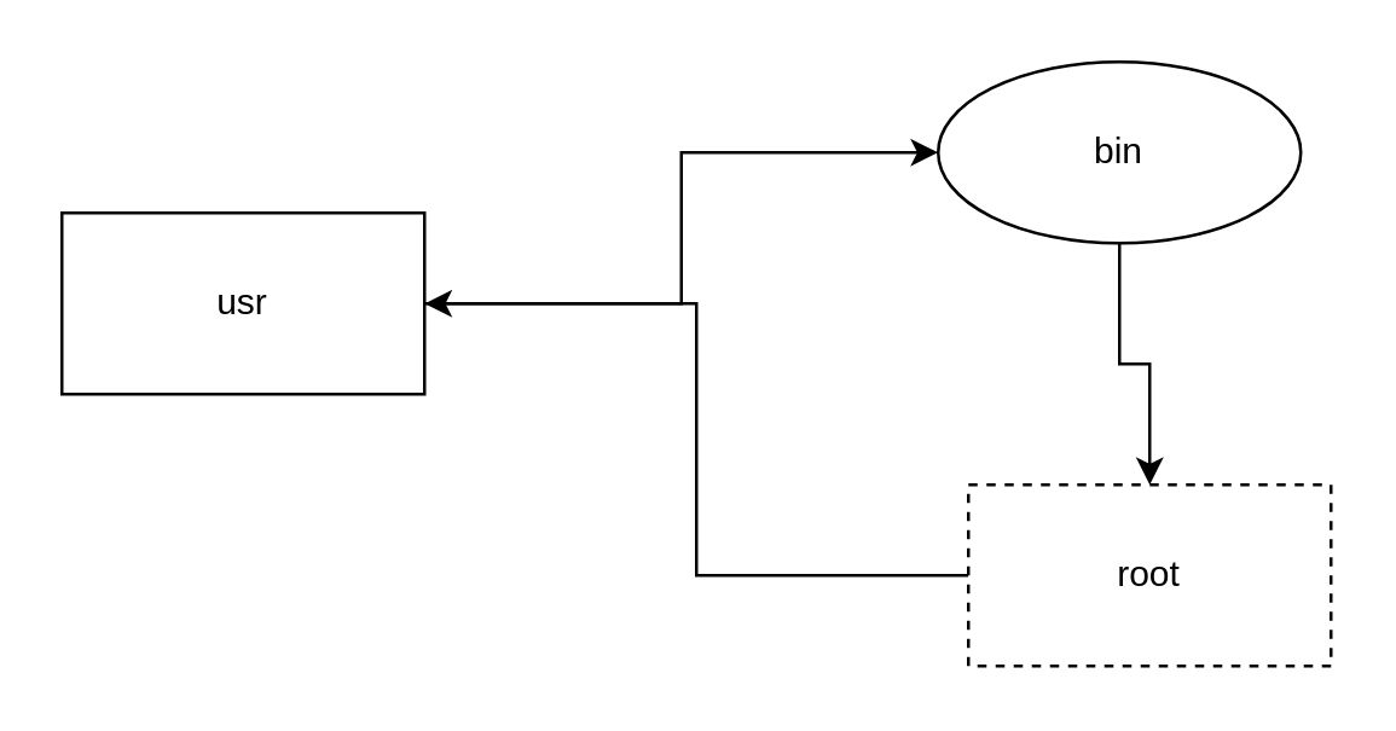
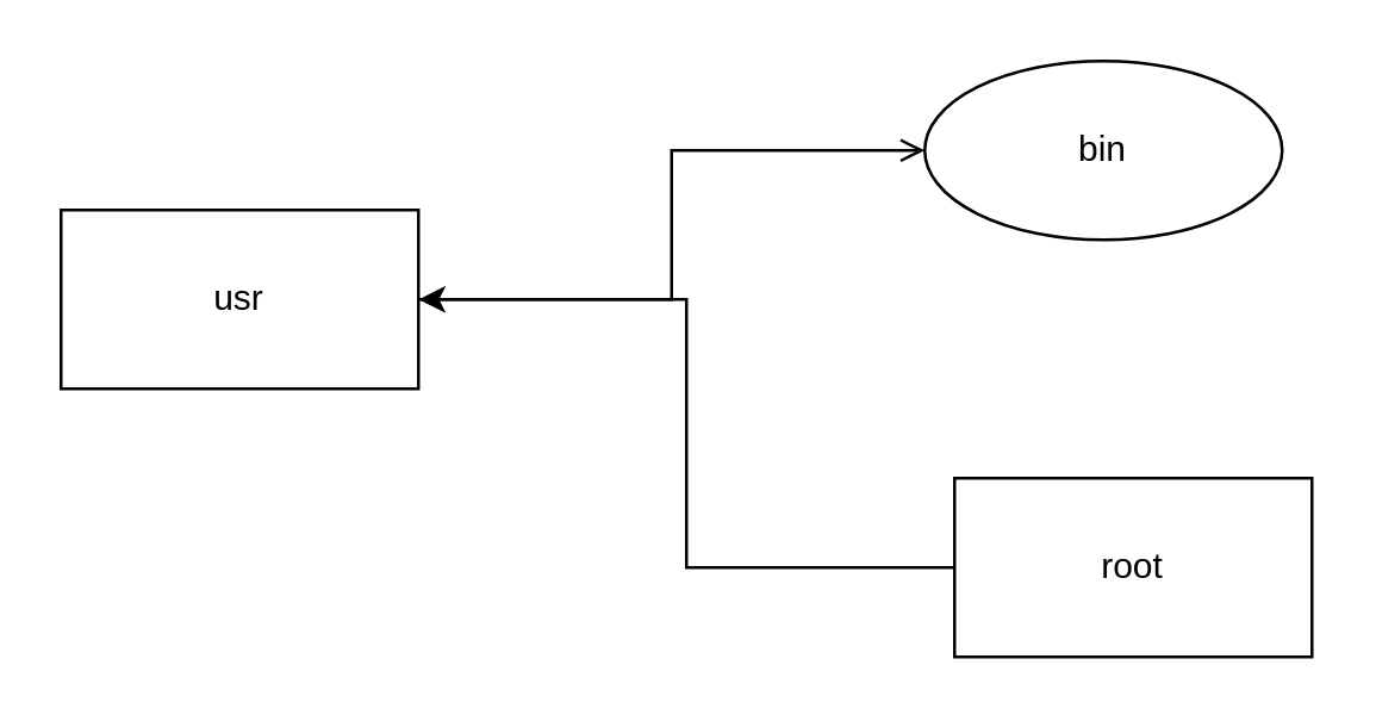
  <mxCell id="0" />
  <mxCell id="1" parent="0" />
- <mxCell id="2" style="edgeStyle=orthogonalEdgeStyle;rounded=0;orthogonalLoop=1;jettySize=auto;html=1;exitX=1;exitY=0.5;exitDx=0;exitDy=0;entryX=0;entryY=0.5;entryDx=0;entryDy=0;" edge="1" parent="1" source="3" target="5"><mxGeometry relative="1" as="geometry" /></mxCell>
+ <mxCell id="2" style="edgeStyle=orthogonalEdgeStyle;rounded=0;orthogonalLoop=1;jettySize=auto;html=1;exitX=1;exitY=0.5;exitDx=0;exitDy=0;entryX=0;entryY=0.5;entryDx=0;entryDy=0;endArrow=open;" edge="1" parent="1" source="3" target="5"><mxGeometry relative="1" as="geometry" /></mxCell>
  <mxCell id="3" value="usr" style="rounded=0;whiteSpace=wrap;html=1;" vertex="1" parent="1"><mxGeometry x="20" y="70" width="120" height="60" as="geometry" /></mxCell>
- <mxCell id="4" style="edgeStyle=orthogonalEdgeStyle;rounded=0;orthogonalLoop=1;jettySize=auto;html=1;exitX=0.5;exitY=1;exitDx=0;exitDy=0;entryX=0.5;entryY=0;entryDx=0;entryDy=0;" edge="1" parent="1" source="5" target="7"><mxGeometry relative="1" as="geometry" /></mxCell>
  <mxCell id="5" value="bin" style="ellipse;whiteSpace=wrap;html=1;" vertex="1" parent="1"><mxGeometry x="310" y="20" width="120" height="60" as="geometry" /></mxCell>
  <mxCell id="6" style="edgeStyle=orthogonalEdgeStyle;rounded=0;orthogonalLoop=1;jettySize=auto;html=1;exitX=0;exitY=0.5;exitDx=0;exitDy=0;entryX=1;entryY=0.5;entryDx=0;entryDy=0;" edge="1" parent="1" source="7" target="3"><mxGeometry relative="1" as="geometry" /></mxCell>
- <mxCell id="7" value="root" style="rounded=0;whiteSpace=wrap;html=1;dashed=1;" vertex="1" parent="1"><mxGeometry x="320" y="160" width="120" height="60" as="geometry" /></mxCell>
+ <mxCell id="7" value="root" style="rounded=0;whiteSpace=wrap;html=1;" vertex="1" parent="1"><mxGeometry x="320" y="160" width="120" height="60" as="geometry" /></mxCell>
